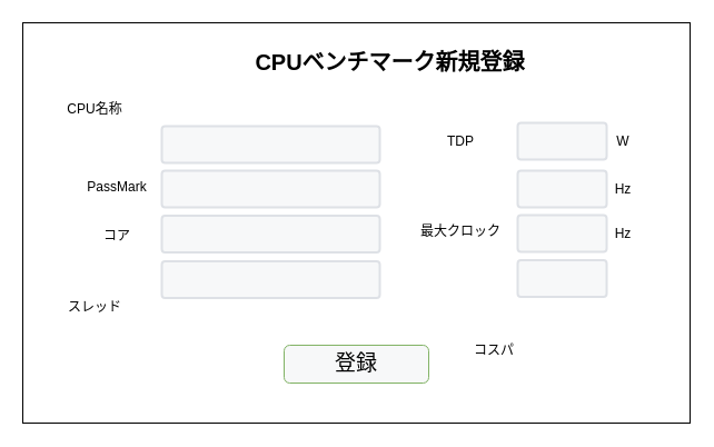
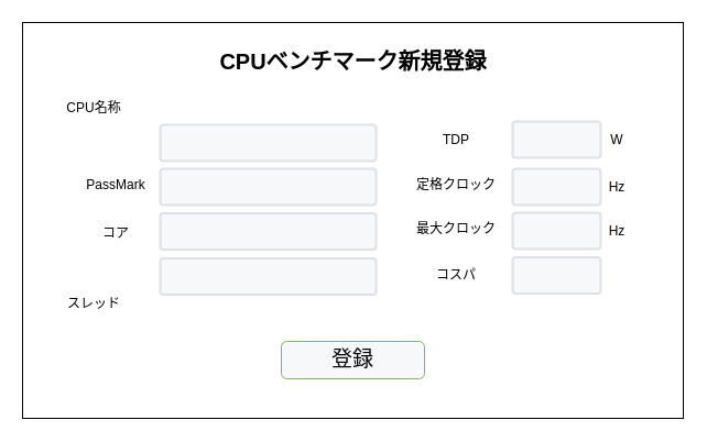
  <mxCell id="0" />
  <mxCell id="1" parent="0" />
  <mxCell id="2" value="" style="rounded=0;whiteSpace=wrap;html=1;fillColor=default;strokeColor=default;fontColor=default;" vertex="1" parent="1"><mxGeometry x="20" y="20" width="600" height="360" as="geometry" /></mxCell>
- <mxCell id="3" value="CPUベンチマーク新規登録" style="text;html=1;strokeColor=none;fillColor=none;align=center;verticalAlign=middle;whiteSpace=wrap;rounded=0;fontColor=default;fontStyle=1;fontSize=20;" vertex="1" parent="1"><mxGeometry x="223.75" y="30" width="252.5" height="50" as="geometry" /></mxCell>
+ <mxCell id="3" value="CPUベンチマーク新規登録" style="text;html=1;strokeColor=none;fillColor=none;align=center;verticalAlign=middle;whiteSpace=wrap;rounded=0;fontColor=default;fontStyle=1;fontSize=20;" vertex="1" parent="1"><mxGeometry x="193.75" y="30" width="252.5" height="50" as="geometry" /></mxCell>
  <mxCell id="4" value="&lt;span style=&quot;font-size: 19px&quot;&gt;登録&lt;/span&gt;" style="rounded=1;whiteSpace=wrap;html=1;align=center;labelBackgroundColor=none;fillColor=#f7f8f9;strokeColor=#82b366;" vertex="1" parent="1"><mxGeometry x="255" y="310" width="130" height="34" as="geometry" /></mxCell>
  <mxCell id="5" value="CPU名称" style="text;html=1;strokeColor=none;fillColor=none;align=center;verticalAlign=middle;whiteSpace=wrap;rounded=0;" vertex="1" parent="1"><mxGeometry x="55" y="83" width="60" height="30" as="geometry" /></mxCell>
  <mxCell id="6" value="" style="rounded=1;arcSize=9;fillColor=#F7F8F9;align=left;spacingLeft=5;strokeColor=#DEE1E6;html=1;strokeWidth=2;fontSize=12" vertex="1" parent="1"><mxGeometry x="145" y="113" width="196" height="33" as="geometry" /></mxCell>
  <mxCell id="7" value="PassMark" style="text;html=1;strokeColor=none;fillColor=none;align=center;verticalAlign=middle;whiteSpace=wrap;rounded=0;" vertex="1" parent="1"><mxGeometry x="50" y="153" width="110" height="30" as="geometry" /></mxCell>
  <mxCell id="8" value="" style="rounded=1;arcSize=9;fillColor=#F7F8F9;align=left;spacingLeft=5;strokeColor=#DEE1E6;html=1;strokeWidth=2;fontSize=12" vertex="1" parent="1"><mxGeometry x="145" y="153" width="196" height="33" as="geometry" /></mxCell>
  <mxCell id="9" value="TDP" style="text;html=1;strokeColor=none;fillColor=none;align=center;verticalAlign=middle;whiteSpace=wrap;rounded=0;" vertex="1" parent="1"><mxGeometry x="375" y="111.5" width="77.5" height="30" as="geometry" /></mxCell>
  <mxCell id="10" value="" style="rounded=1;arcSize=9;fillColor=#F7F8F9;align=left;spacingLeft=5;strokeColor=#DEE1E6;html=1;strokeWidth=2;fontSize=12" vertex="1" parent="1"><mxGeometry x="465" y="110" width="80" height="33" as="geometry" /></mxCell>
  <mxCell id="11" value="スレッド" style="text;html=1;strokeColor=none;fillColor=none;align=center;verticalAlign=middle;whiteSpace=wrap;rounded=0;" vertex="1" parent="1"><mxGeometry x="55" y="261" width="60" height="30" as="geometry" /></mxCell>
  <mxCell id="12" value="" style="rounded=1;arcSize=9;fillColor=#F7F8F9;align=left;spacingLeft=5;strokeColor=#DEE1E6;html=1;strokeWidth=2;fontSize=12" vertex="1" parent="1"><mxGeometry x="145" y="234.5" width="196" height="33" as="geometry" /></mxCell>
  <mxCell id="13" value="コア" style="text;html=1;strokeColor=none;fillColor=none;align=center;verticalAlign=middle;whiteSpace=wrap;rounded=0;" vertex="1" parent="1"><mxGeometry x="75" y="196.5" width="60" height="30" as="geometry" /></mxCell>
  <mxCell id="14" value="" style="rounded=1;arcSize=9;fillColor=#F7F8F9;align=left;spacingLeft=5;strokeColor=#DEE1E6;html=1;strokeWidth=2;fontSize=12" vertex="1" parent="1"><mxGeometry x="145" y="193.5" width="196" height="33" as="geometry" /></mxCell>
  <mxCell id="15" value="W" style="text;html=1;strokeColor=none;fillColor=none;align=center;verticalAlign=middle;whiteSpace=wrap;rounded=0;" vertex="1" parent="1"><mxGeometry x="545" y="111.5" width="30" height="30" as="geometry" /></mxCell>
+ <mxCell id="16" value="定格クロック" style="text;html=1;strokeColor=none;fillColor=none;align=center;verticalAlign=middle;whiteSpace=wrap;rounded=0;" vertex="1" parent="1"><mxGeometry x="375" y="153" width="77.5" height="30" as="geometry" /></mxCell>
  <mxCell id="17" value="" style="rounded=1;arcSize=9;fillColor=#F7F8F9;align=left;spacingLeft=5;strokeColor=#DEE1E6;html=1;strokeWidth=2;fontSize=12" vertex="1" parent="1"><mxGeometry x="465" y="153" width="80" height="33" as="geometry" /></mxCell>
  <mxCell id="18" value="Hz" style="text;html=1;strokeColor=none;fillColor=none;align=center;verticalAlign=middle;whiteSpace=wrap;rounded=0;" vertex="1" parent="1"><mxGeometry x="545" y="154.5" width="30" height="30" as="geometry" /></mxCell>
  <mxCell id="19" value="最大クロック" style="text;html=1;strokeColor=none;fillColor=none;align=center;verticalAlign=middle;whiteSpace=wrap;rounded=0;" vertex="1" parent="1"><mxGeometry x="375" y="193" width="77.5" height="30" as="geometry" /></mxCell>
  <mxCell id="20" value="" style="rounded=1;arcSize=9;fillColor=#F7F8F9;align=left;spacingLeft=5;strokeColor=#DEE1E6;html=1;strokeWidth=2;fontSize=12" vertex="1" parent="1"><mxGeometry x="465" y="193" width="80" height="33" as="geometry" /></mxCell>
  <mxCell id="21" value="Hz" style="text;html=1;strokeColor=none;fillColor=none;align=center;verticalAlign=middle;whiteSpace=wrap;rounded=0;" vertex="1" parent="1"><mxGeometry x="545" y="194.5" width="30" height="30" as="geometry" /></mxCell>
  <mxCell id="22" value="" style="rounded=1;arcSize=9;fillColor=#F7F8F9;align=left;spacingLeft=5;strokeColor=#DEE1E6;html=1;strokeWidth=2;fontSize=12" vertex="1" parent="1"><mxGeometry x="465" y="233.5" width="80" height="33" as="geometry" /></mxCell>
- <mxCell id="23" value="コスパ" style="text;html=1;strokeColor=none;fillColor=none;align=center;verticalAlign=middle;whiteSpace=wrap;rounded=0;" vertex="1" parent="1"><mxGeometry x="405" y="300" width="77.5" height="30" as="geometry" /></mxCell>
+ <mxCell id="23" value="コスパ" style="text;html=1;strokeColor=none;fillColor=none;align=center;verticalAlign=middle;whiteSpace=wrap;rounded=0;" vertex="1" parent="1"><mxGeometry x="375" y="235" width="77.5" height="30" as="geometry" /></mxCell>
